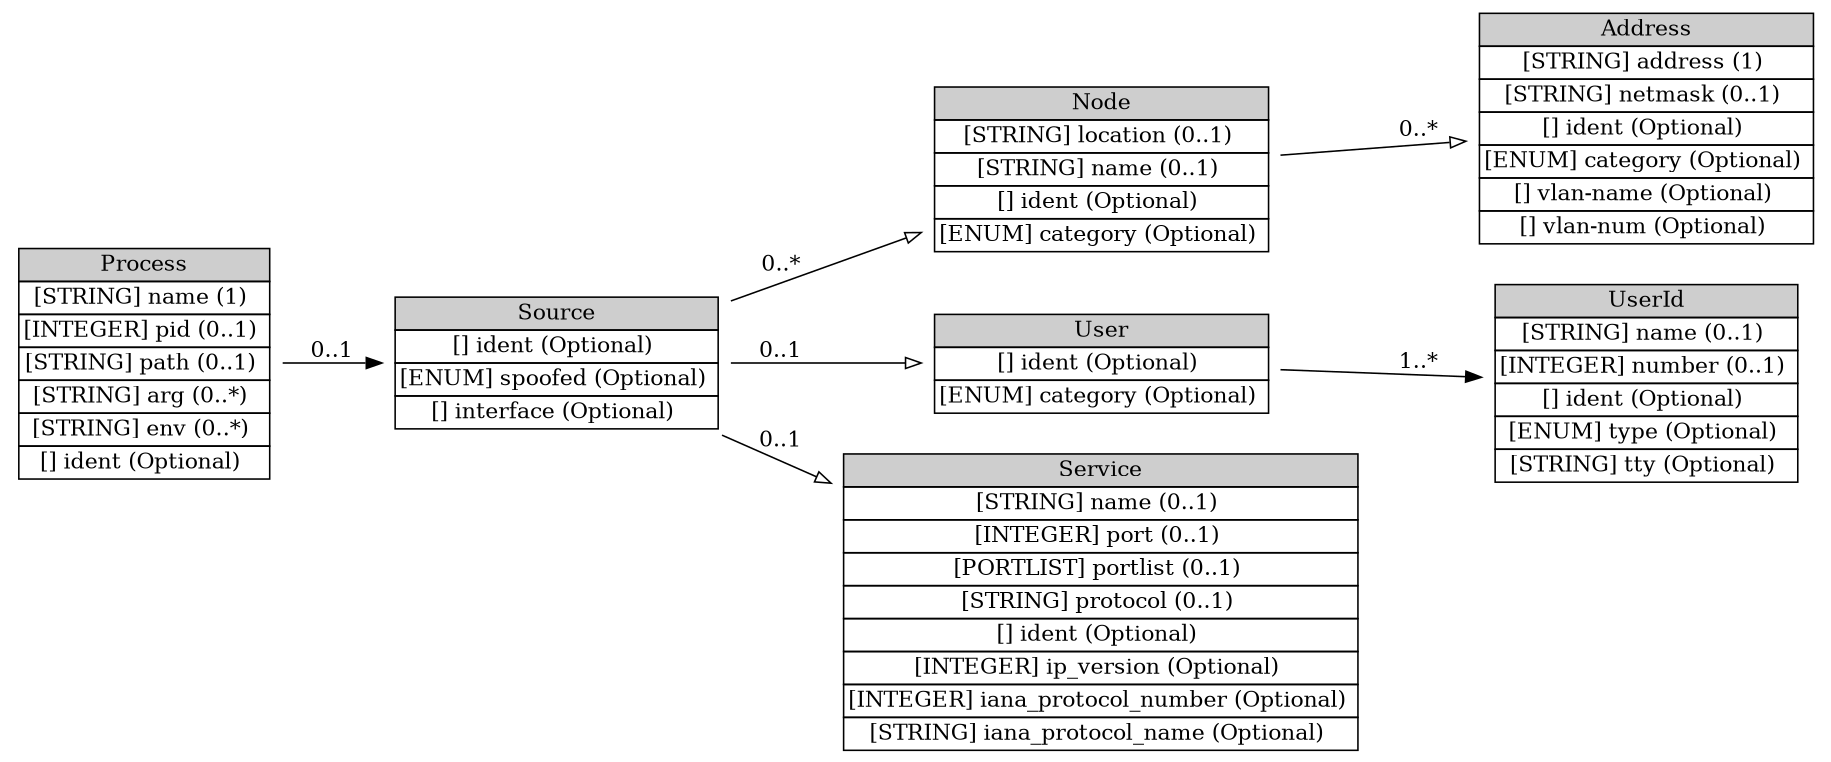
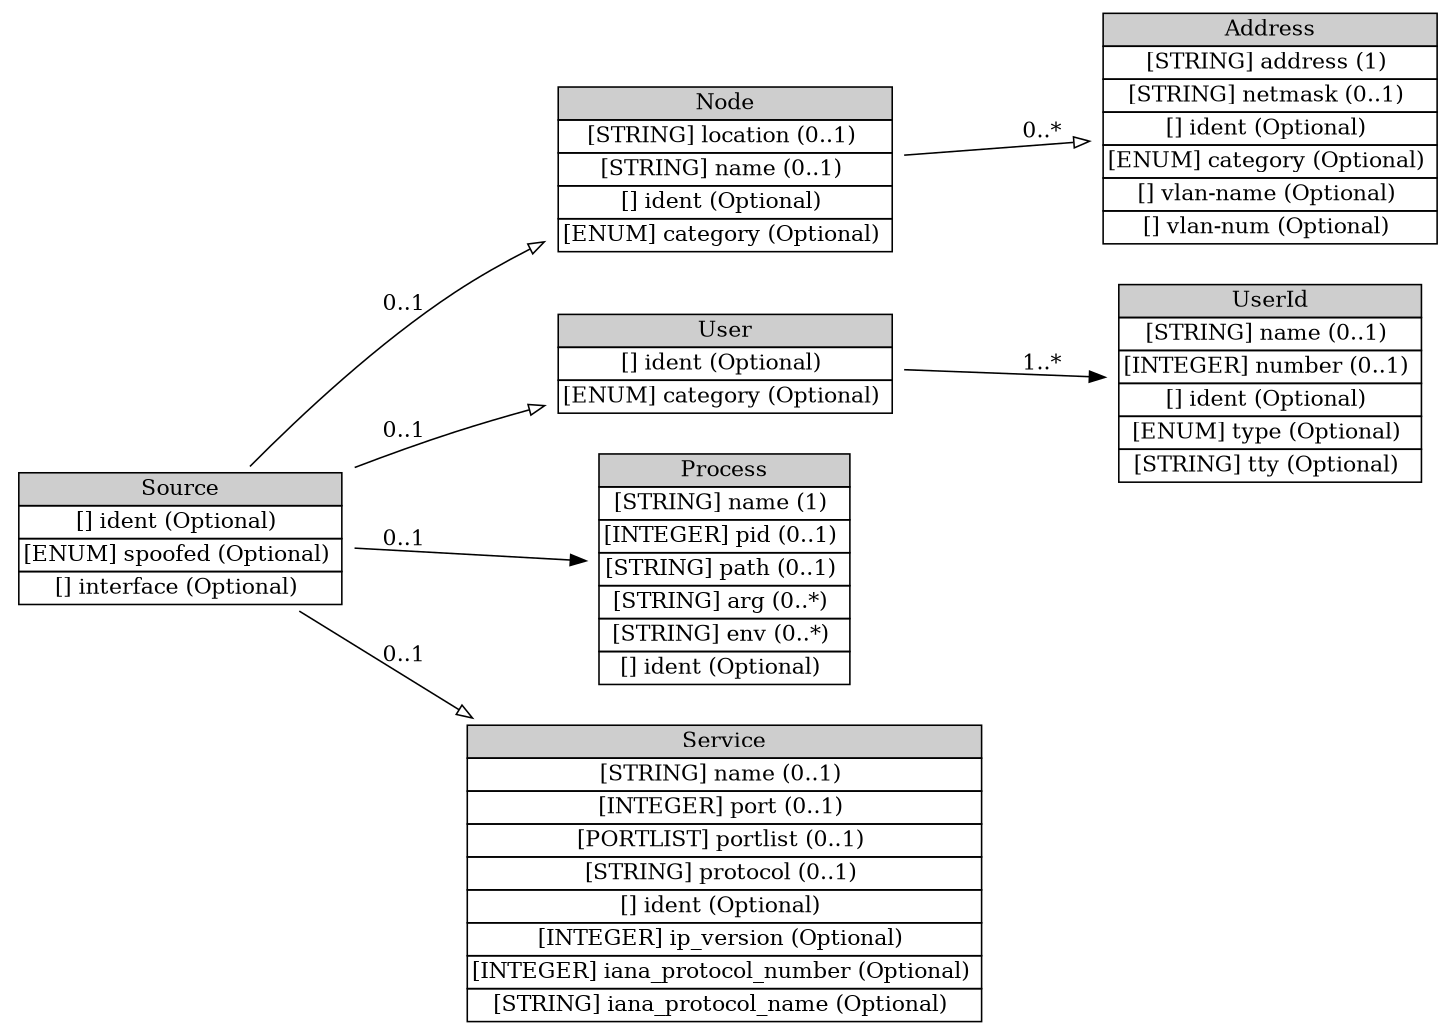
  digraph {
    rankdir=LR
    node [shape=plaintext]
    edge [arrowhead=onormal]
    n1 [height=1.2361 label=<<table BORDER="0" CELLBORDER="1" CELLSPACING="0"> <tr > <td BGCOLOR="#CECECE" HREF="#" TITLE="The Source class contains information about the possible source(s) of the event(s) that generated an alert. An event may have more than one source (e.g., in a distributed denial-of-service attack). ">Source</td> </tr>" %<tr><td HREF="#" TITLE="A unique identifier for this source; see Section 3.2.9.">[] ident (Optional) </td></tr>%<tr><td HREF="#" TITLE="An indication of whether the source is, as far as the analyzer can determine, a spoofed address used for hiding the real origin of the attack.  The permitted values for this attribute are shown below.  The default value is &quot;unknown&quot;.  (See also Section 10.)">[ENUM] spoofed (Optional) </td></tr>%<tr><td HREF="#" TITLE="May be used by a network-based analyzer with multiple interfaces to indicate which interface this source was seen on.">[] interface (Optional) </td></tr>%</table>> width=2.9167]
    n2 [height=1.5139 label=<<table BORDER="0" CELLBORDER="1" CELLSPACING="0"> <tr > <td BGCOLOR="#CECECE" HREF="#" TITLE="The Node class is used to identify hosts and other network devices (routers, switches, etc.). ">Node</td> </tr>" %<tr><td HREF="#" TITLE="The location of the equipment.">[STRING] location (0..1) </td></tr>%<tr><td HREF="#" TITLE="The name of the equipment.  This information MUST be provided if no Address information is given.">[STRING] name (0..1) </td></tr>%<tr><td HREF="#" TITLE="A unique identifier for the node; see Section 3.2.9.">[] ident (Optional) </td></tr>%<tr><td HREF="#" TITLE="The &quot;domain&quot; from which the name information was obtained, if relevant.  The permitted values for this attribute are shown in the table below.  The default value is &quot;unknown&quot;. (See also Section 10 for extensions to the table.)">[ENUM] category (Optional) </td></tr>%</table>> width=3.0278]
    n3 [height=0.95833 label=<<table BORDER="0" CELLBORDER="1" CELLSPACING="0"> <tr > <td BGCOLOR="#CECECE" HREF="#" TITLE="The User class is used to describe users. It is primarily used as a &quot;container&quot; class for the UserId aggregate class, as shown in Figure 16. ">User</td> </tr>" %<tr><td HREF="#" TITLE="A unique identifier for the user; see Section 3.2.9.">[] ident (Optional) </td></tr>%<tr><td HREF="#" TITLE="The type of user represented.  The permitted values for this attribute are shown below.  The default value is &quot;unknown&quot;. (See also Section 10.)">[ENUM] category (Optional) </td></tr>%</table>> width=3.0278]
    n4 [height=2.0694 label=<<table BORDER="0" CELLBORDER="1" CELLSPACING="0"> <tr > <td BGCOLOR="#CECECE" HREF="#" TITLE="The Process class is used to describe processes being executed on sources, targets, and analyzers. ">Process</td> </tr>" %<tr><td HREF="#" TITLE="The name of the program being executed. This is a short name; path and argument information are provided elsewhere.">[STRING] name (1) </td></tr>%<tr><td HREF="#" TITLE="The process identifier of the process.">[INTEGER] pid (0..1) </td></tr>%<tr><td HREF="#" TITLE="The full path of the program being executed.">[STRING] path (0..1) </td></tr>%<tr><td HREF="#" TITLE="A command-line argument to the program. Multiple arguments may be specified (they are assumed to have occurred in the same order they are provided) with multiple uses of arg.">[STRING] arg (0..*) </td></tr>%<tr><td HREF="#" TITLE="An environment string associated with the process; generally of the format &quot;VARIABLE=value&quot;.  Multiple environment strings may be specified with multiple uses of env.">[STRING] env (0..*) </td></tr>%<tr><td HREF="#" TITLE="A unique identifier for the process; see Section 3.2.9.">[] ident (Optional) </td></tr>%</table>> width=2.3611]
    n5 [height=2.625 label=<<table BORDER="0" CELLBORDER="1" CELLSPACING="0"> <tr > <td BGCOLOR="#CECECE" HREF="#" TITLE="The Service class describes network services on sources and targets. It can identify services by name, port, and protocol. When Service occurs as an aggregate class of Source, it is understood that the service is one from which activity of interest is originating; and that the service is &quot;attached&quot; to the Node, Process, and User information also contained in Source. Likewise, when Service occurs as an aggregate class of Target, it is understood that the service is one to which activity of interest is being directed; and that the service is &quot;attached&quot; to the Node, Process, and User information also contained in Target. If Service occurs in both Source and Target, then information in both locations should be the same. If information is the same in both locations and implementers wish to carry it in only one location, they should specify it as an aggregate of the Target class. ">Service</td> </tr>" %<tr><td HREF="#" TITLE="The name of the service.  Whenever possible, the name from the IANA list of well-known ports SHOULD be used.">[STRING] name (0..1) </td></tr>%<tr><td HREF="#" TITLE="The port number being used.">[INTEGER] port (0..1) </td></tr>%<tr><td HREF="#" TITLE="A list of port numbers being used; see Section 3.2.8 for formatting rules.  If a portlist is given, the iana_protocol_number and iana_protocol_name MUST apply to all the elements of the list.">[PORTLIST] portlist (0..1) </td></tr>%<tr><td HREF="#" TITLE="Additional information about the protocol being used.  The intent of the protocol field is to carry additional information related to the protocol being used when the &lt;Service&gt; attributes iana_protocol_number or/and iana_protocol_name are filed.">[STRING] protocol (0..1) </td></tr>%<tr><td HREF="#" TITLE="A unique identifier for the service; see Section 3.2.9.">[] ident (Optional) </td></tr>%<tr><td HREF="#" TITLE="The IP version number.">[INTEGER] ip_version (Optional) </td></tr>%<tr><td HREF="#" TITLE="The IANA protocol number.">[INTEGER] iana_protocol_number (Optional) </td></tr>%<tr><td HREF="#" TITLE="The IANA protocol name.">[STRING] iana_protocol_name (Optional) </td></tr>%</table>> width=4.6111]
    n6 [height=2.0694 label=<<table BORDER="0" CELLBORDER="1" CELLSPACING="0"> <tr > <td BGCOLOR="#CECECE" HREF="#" TITLE="The Address class is used to represent network, hardware, and application addresses. ">Address</td> </tr>" %<tr><td HREF="#" TITLE="The address information.  The format of this data is governed by the category attribute.">[STRING] address (1) </td></tr>%<tr><td HREF="#" TITLE="The network mask for the address, if appropriate.">[STRING] netmask (0..1) </td></tr>%<tr><td HREF="#" TITLE="A unique identifier for the address; see Section 3.2.9.">[] ident (Optional) </td></tr>%<tr><td HREF="#" TITLE="The type of address represented.  The permitted values for this attribute are shown below.  The default value is &quot;unknown&quot;.  (See also Section 10.)">[ENUM] category (Optional) </td></tr>%<tr><td HREF="#" TITLE="The name of the Virtual LAN to which the address belongs.">[] vlan-name (Optional) </td></tr>%<tr><td HREF="#" TITLE="The number of the Virtual LAN to which the address belongs.">[] vlan-num (Optional) </td></tr>%</table>> width=3.0278]
    n7 [height=1.7917 label=<<table BORDER="0" CELLBORDER="1" CELLSPACING="0"> <tr > <td BGCOLOR="#CECECE" HREF="#" TITLE="The UserId class provides specific information about a user. More than one UserId can be used within the User class to indicate attempts to transition from one user to another, or to provide complete information about a user&#39;s (or process&#39;) privileges. ">UserId</td> </tr>" %<tr><td HREF="#" TITLE="A user or group name.">[STRING] name (0..1) </td></tr>%<tr><td HREF="#" TITLE="A user or group number.">[INTEGER] number (0..1) </td></tr>%<tr><td HREF="#" TITLE="A unique identifier for the user id, see Section 3.2.9.">[] ident (Optional) </td></tr>%<tr><td HREF="#" TITLE="The type of user information represented.  The permitted values for this attribute are shown below.  The default value is &quot;original-user&quot;.  (See also Section 10.)">[ENUM] type (Optional) </td></tr>%<tr><td HREF="#" TITLE="The tty the user is using.">[STRING] tty (Optional) </td></tr>%</table>> width=2.7778]
-   n1 -> n2 [label="0..*"]
+   n1 -> n2 [label="0..1"]
    n1 -> n3 [label="0..1"]
-   n4 -> n1 [arrowhead=normal label="0..1"]
+   n1 -> n4 [arrowhead=normal label="0..1"]
    n1 -> n5 [label="0..1"]
    n2 -> n6 [label="0..*"]
    n3 -> n7 [arrowhead=normal label="1..*"]
  }
